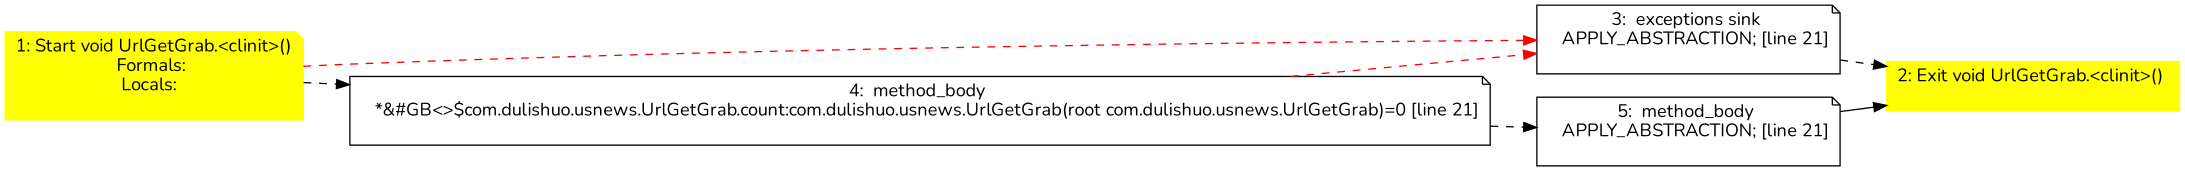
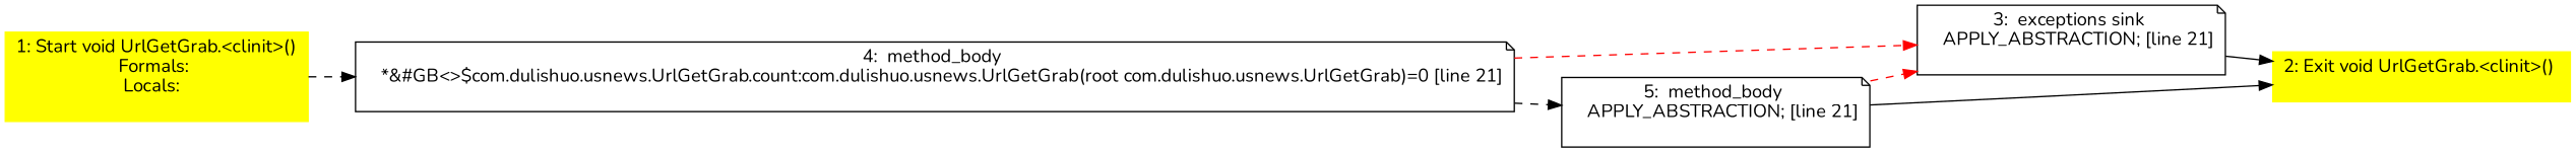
  digraph {
    fontname=Nunito
    rankdir=LR
    node [fontname=Nunito shape=note]
    edge [fontname=Nunito style=dashed]
-   n1 [color=yellow label="1: Start void UrlGetGrab.<clinit>()\nFormals: \nLocals:  \n  " style=filled]
+   n1 [color=yellow label="1: Start void UrlGetGrab.<clinit>()\nFormals: \nLocals:  \n  " shape=box style=filled]
    n2 [label="4:  method_body \n   *&#GB<>$com.dulishuo.usnews.UrlGetGrab.count:com.dulishuo.usnews.UrlGetGrab(root com.dulishuo.usnews.UrlGetGrab)=0 [line 21]\n "]
    n3 [label="3:  exceptions sink \n   APPLY_ABSTRACTION; [line 21]\n "]
    n4 [label="5:  method_body \n   APPLY_ABSTRACTION; [line 21]\n "]
    n5 [color=yellow label="2: Exit void UrlGetGrab.<clinit>() \n  " shape=box style=filled]
    n1 -> n2
    n2 -> n3 [color=red]
    n2 -> n4
-   n3 -> n5
-   n1 -> n3 [color=red]
+   n3 -> n5 [style=solid]
+   n4 -> n3 [color=red]
    n4 -> n5 [style=solid]
  }
